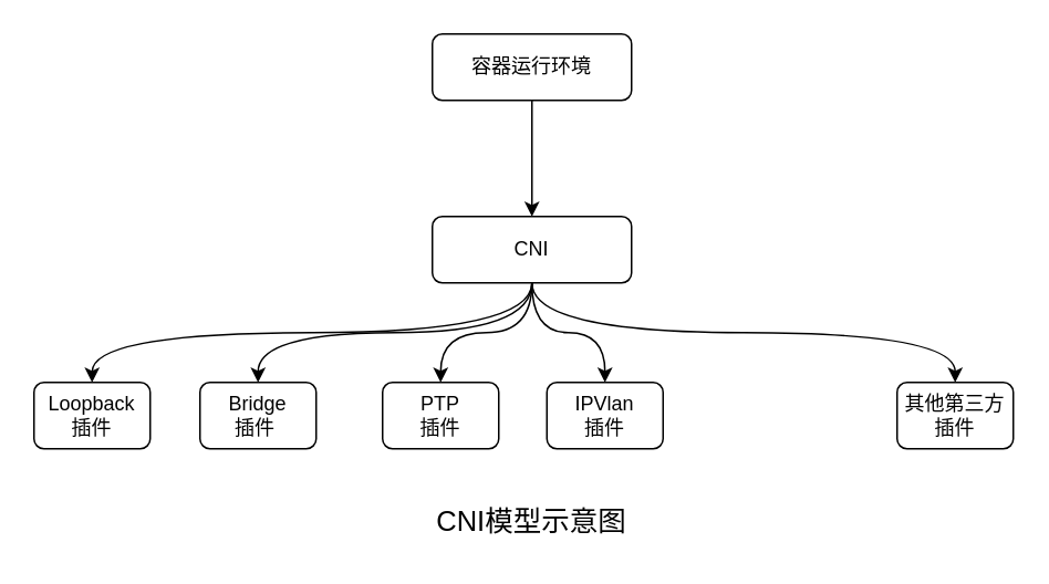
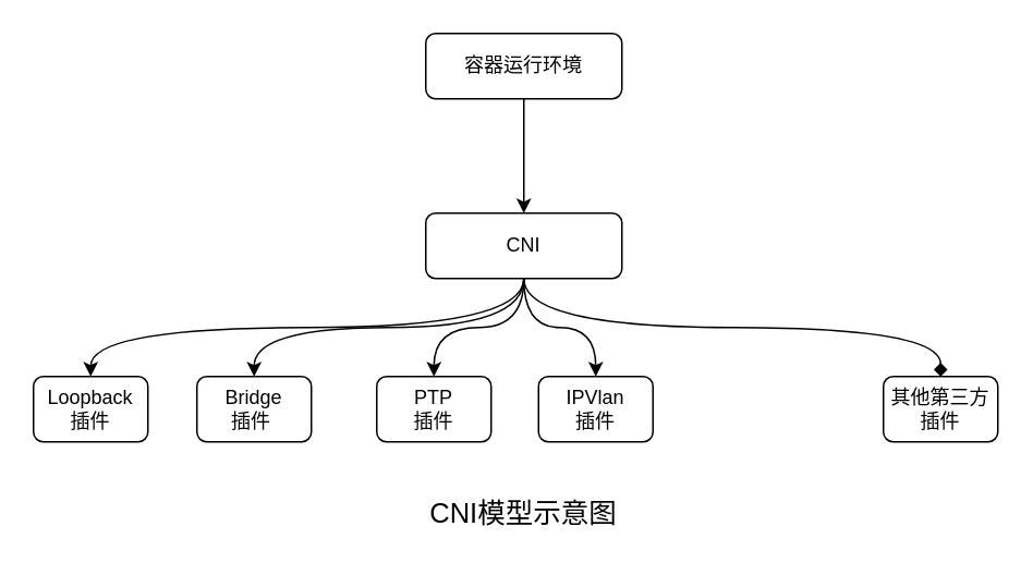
  <mxCell id="0" />
  <mxCell id="1" parent="0" />
  <mxCell id="2" value="" style="edgeStyle=orthogonalEdgeStyle;rounded=0;orthogonalLoop=1;jettySize=auto;html=1;" edge="1" parent="1" source="3" target="9"><mxGeometry relative="1" as="geometry" /></mxCell>
  <mxCell id="3" value="容器运行环境" style="rounded=1;whiteSpace=wrap;html=1;" vertex="1" parent="1"><mxGeometry x="260" y="20" width="120" height="40" as="geometry" /></mxCell>
  <mxCell id="4" style="edgeStyle=orthogonalEdgeStyle;rounded=0;orthogonalLoop=1;jettySize=auto;html=1;exitX=0.5;exitY=1;exitDx=0;exitDy=0;curved=1;" edge="1" parent="1" source="9" target="10"><mxGeometry relative="1" as="geometry" /></mxCell>
  <mxCell id="5" style="edgeStyle=orthogonalEdgeStyle;curved=1;rounded=0;orthogonalLoop=1;jettySize=auto;html=1;exitX=0.5;exitY=1;exitDx=0;exitDy=0;entryX=0.5;entryY=0;entryDx=0;entryDy=0;" edge="1" parent="1" source="9" target="11"><mxGeometry relative="1" as="geometry" /></mxCell>
  <mxCell id="6" style="edgeStyle=orthogonalEdgeStyle;curved=1;rounded=0;orthogonalLoop=1;jettySize=auto;html=1;exitX=0.5;exitY=1;exitDx=0;exitDy=0;entryX=0.5;entryY=0;entryDx=0;entryDy=0;" edge="1" parent="1" source="9" target="12"><mxGeometry relative="1" as="geometry" /></mxCell>
  <mxCell id="7" style="edgeStyle=orthogonalEdgeStyle;curved=1;rounded=0;orthogonalLoop=1;jettySize=auto;html=1;exitX=0.5;exitY=1;exitDx=0;exitDy=0;entryX=0.5;entryY=0;entryDx=0;entryDy=0;" edge="1" parent="1" source="9" target="13"><mxGeometry relative="1" as="geometry" /></mxCell>
- <mxCell id="8" style="edgeStyle=orthogonalEdgeStyle;curved=1;rounded=0;orthogonalLoop=1;jettySize=auto;html=1;exitX=0.5;exitY=1;exitDx=0;exitDy=0;entryX=0.5;entryY=0;entryDx=0;entryDy=0;" edge="1" parent="1" source="9" target="14"><mxGeometry relative="1" as="geometry" /></mxCell>
+ <mxCell id="8" style="edgeStyle=orthogonalEdgeStyle;curved=1;rounded=0;orthogonalLoop=1;jettySize=auto;html=1;exitX=0.5;exitY=1;exitDx=0;exitDy=0;entryX=0.5;entryY=0;entryDx=0;entryDy=0;endArrow=diamond;" edge="1" parent="1" source="9" target="14"><mxGeometry relative="1" as="geometry" /></mxCell>
  <mxCell id="9" value="CNI" style="rounded=1;whiteSpace=wrap;html=1;" vertex="1" parent="1"><mxGeometry x="260" y="130" width="120" height="40" as="geometry" /></mxCell>
  <mxCell id="10" value="Loopback&lt;br&gt;插件" style="rounded=1;whiteSpace=wrap;html=1;" vertex="1" parent="1"><mxGeometry x="20" y="230" width="70" height="40" as="geometry" /></mxCell>
  <mxCell id="11" value="Bridge&lt;br&gt;插件&lt;span style=&quot;white-space: pre;&quot;&gt; &lt;/span&gt;" style="rounded=1;whiteSpace=wrap;html=1;" vertex="1" parent="1"><mxGeometry x="120" y="230" width="70" height="40" as="geometry" /></mxCell>
  <mxCell id="12" value="PTP&lt;br&gt;插件" style="rounded=1;whiteSpace=wrap;html=1;" vertex="1" parent="1"><mxGeometry x="230" y="230" width="70" height="40" as="geometry" /></mxCell>
  <mxCell id="13" value="IPVlan&lt;br&gt;插件" style="rounded=1;whiteSpace=wrap;html=1;" vertex="1" parent="1"><mxGeometry x="329" y="230" width="70" height="40" as="geometry" /></mxCell>
  <mxCell id="14" value="其他第三方&lt;br&gt;插件" style="rounded=1;whiteSpace=wrap;html=1;" vertex="1" parent="1"><mxGeometry x="540" y="230" width="70" height="40" as="geometry" /></mxCell>
  <mxCell id="15" value="&lt;font style=&quot;font-size: 17px;&quot;&gt;CNI模型示意图&lt;/font&gt;" style="text;html=1;strokeColor=none;fillColor=none;align=center;verticalAlign=middle;whiteSpace=wrap;rounded=0;" vertex="1" parent="1"><mxGeometry x="250" y="300" width="140" height="30" as="geometry" /></mxCell>
